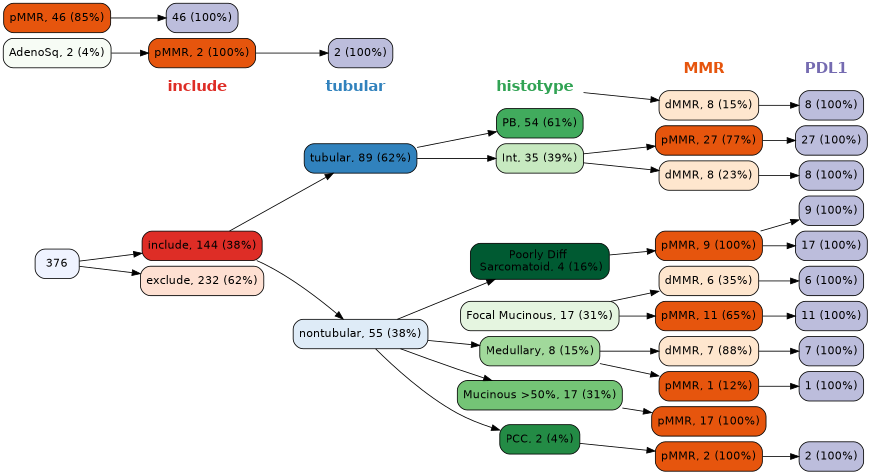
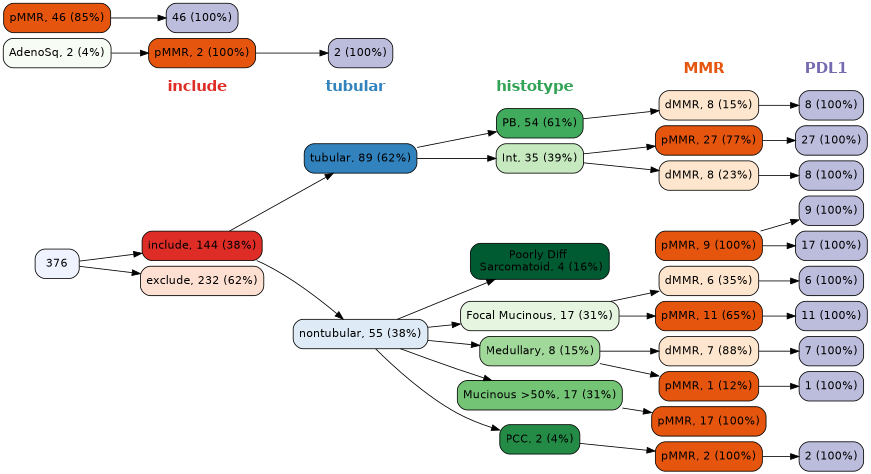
  digraph {
    compound=true
    fontsize=12
    nodesep=0.1
    rankdir=LR
    ranksep=0.5
    node [color=black fontcolor=black fontname=Helvetica margin=0.1 shape=rectangle style="rounded,filled" fillcolor="#BCBDDC"]
    edge [style=solid]
    Node_L0 [style=invisible fillcolor=""]
    n2 [label=<<FONT POINT-SIZE="18"><FONT COLOR="#DE2D26"><B>include  </B></FONT></FONT><BR/>> margin=0 shape=none style="" fillcolor=""]
    n3 [label=<<FONT POINT-SIZE="18"><FONT COLOR="#3182BD"><B>tubular  </B></FONT></FONT><BR/>> margin=0 shape=none style="" fillcolor=""]
    n4 [label=<<FONT POINT-SIZE="18"><FONT COLOR="#31A354"><B>histotype  </B></FONT></FONT><BR/>> margin=0 shape=none style="" fillcolor=""]
    n5 [label=<<FONT POINT-SIZE="18"><FONT COLOR="#E6550D"><B>MMR  </B></FONT></FONT><BR/>> margin=0 shape=none style="" fillcolor=""]
    n6 [label=<<FONT POINT-SIZE="18"><FONT COLOR="#756BB1"><B>PDL1  </B></FONT></FONT><BR/>> margin=0 shape=none style="" fillcolor=""]
    n7 [fillcolor="#EFF3FF" label=<376>]
    n8 [fillcolor="#FEE0D2" label=<exclude, 232 (62%)>]
    n9 [fillcolor="#DE2D26" label=<include, 144 (38%)>]
    n10 [fillcolor="#DEEBF7" label=<nontubular, 55 (38%)>]
    n11 [fillcolor="#3182BD" label=<tubular, 89 (62%)>]
    n12 [fillcolor="#E5F5E0" label=<Focal Mucinous, 17 (31%)>]
    n13 [fillcolor="#A1D99B" label=<Medullary, 8 (15%)>]
    n14 [fillcolor="#74C476" label=<Mucinous &gt;50%, 17 (31%)>]
    n15 [fillcolor="#238B45" label=<PCC, 2 (4%)>]
    n16 [fillcolor="#005A32" label=<Poorly Diff <BR/> Sarcomatoid, 4 (16%)>]
    n17 [fillcolor="#C7E9C0" label=<Int, 35 (39%)>]
    n18 [fillcolor="#41AB5D" label=<PB, 54 (61%)>]
    n19 [fillcolor="#F7FCF5" label=<AdenoSq, 2 (4%)>]
    n20 [fillcolor="#E6550D" label=<pMMR, 2 (100%)>]
    n21 [fillcolor="#FEE6CE" label=<dMMR, 6 (35%)>]
    n22 [fillcolor="#E6550D" label=<pMMR, 11 (65%)>]
    n23 [fillcolor="#FEE6CE" label=<dMMR, 7 (88%)>]
    n24 [fillcolor="#E6550D" label=<pMMR, 1 (12%)>]
    n25 [fillcolor="#E6550D" label=<pMMR, 17 (100%)>]
    n26 [fillcolor="#E6550D" label=<pMMR, 2 (100%)>]
    n27 [fillcolor="#E6550D" label=<pMMR, 9 (100%)>]
    n28 [fillcolor="#FEE6CE" label=<dMMR, 8 (23%)>]
    n29 [fillcolor="#E6550D" label=<pMMR, 27 (77%)>]
    n30 [fillcolor="#FEE6CE" label=<dMMR, 8 (15%)>]
    n31 [label=<2 (100%)>]
    n32 [label=<6 (100%)>]
    n33 [label=<11 (100%)>]
    n34 [label=<7 (100%)>]
    n35 [label=<1 (100%)>]
    n36 [label=<2 (100%)>]
    n37 [label=<17 (100%)>]
    n38 [label=<9 (100%)>]
    n39 [label=<8 (100%)>]
    n40 [label=<27 (100%)>]
    n41 [label=<8 (100%)>]
    n42 [fillcolor="#E6550D" label=<pMMR, 46 (85%)>]
    n43 [label=<46 (100%)>]
    Node_L0 -> n2 [style=invis]
    n2 -> n3 [style=invis]
    n3 -> n4 [style=invis]
    n4 -> n5 [style=invis]
    n5 -> n6 [style=invis]
    n7 -> n8
    n7 -> n9
    n9 -> n10
    n9 -> n11
+   n10 -> n12
    n10 -> n13
    n10 -> n14
    n10 -> n15
    n10 -> n16
    n11 -> n17
    n11 -> n18
    n12 -> n21
    n12 -> n22
    n13 -> n23
    n13 -> n24
    n14 -> n25
    n15 -> n26
-   n16 -> n27
    n17 -> n28
    n17 -> n29
-   n4 -> n30
+   n18 -> n30
    n19 -> n20
    n20 -> n31
    n21 -> n32
    n22 -> n33
    n23 -> n34
    n24 -> n35
    n26 -> n36
    n27 -> n37
    n27 -> n38
    n28 -> n39
    n29 -> n40
    n30 -> n41
    n42 -> n43
  }
